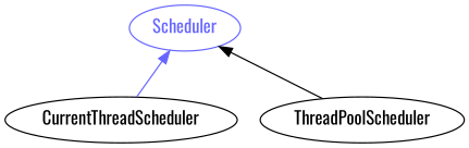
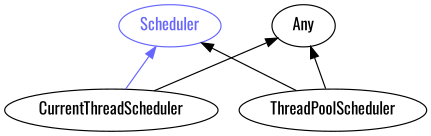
  digraph {
    bgcolor="#FFFFFF"
    fontname=Oswald
    rankdir=BT
    splines=polyline
    node [color="#000000" fontcolor="#000000" fontname=Oswald]
    edge [color="#000000" fontname=Oswald]
    Scheduler [color="#6666FF" fontcolor="#6666FF"]
    CurrentThreadScheduler
+   Any
    ThreadPoolScheduler
    CurrentThreadScheduler -> Scheduler [color="#6666FF"]
+   CurrentThreadScheduler -> Any
    ThreadPoolScheduler -> Scheduler
+   ThreadPoolScheduler -> Any
  }
